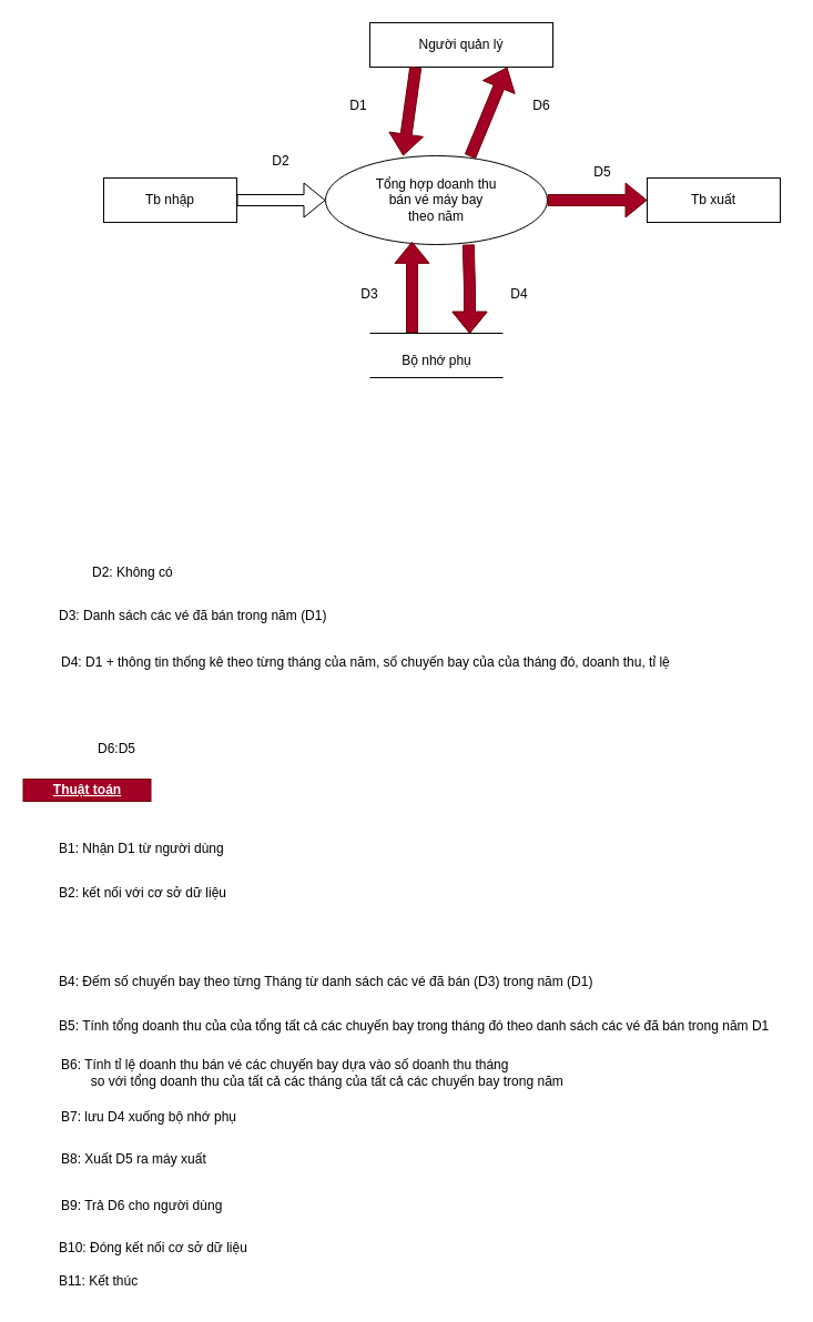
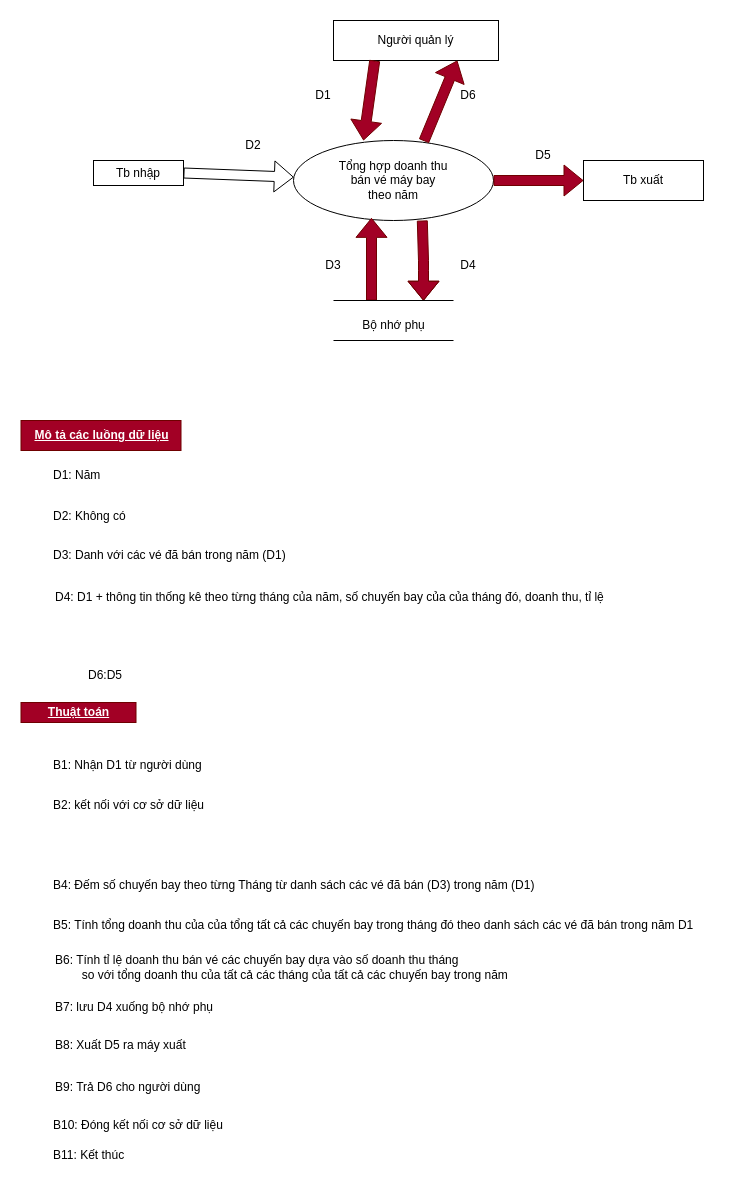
  <mxCell id="0" />
  <mxCell id="1" parent="0" />
  <mxCell id="2" style="edgeStyle=orthogonalEdgeStyle;rounded=0;orthogonalLoop=1;jettySize=auto;html=1;exitX=1;exitY=0.5;exitDx=0;exitDy=0;" parent="1" source="3" edge="1"><mxGeometry relative="1" as="geometry"><mxPoint x="503" y="180" as="targetPoint" /></mxGeometry></mxCell>
  <mxCell id="3" value="Tổng hợp doanh thu&lt;br&gt;bán vé máy bay&lt;br&gt;theo năm" style="ellipse;whiteSpace=wrap;html=1;" parent="1" vertex="1"><mxGeometry x="293" y="140" width="200" height="80" as="geometry" /></mxCell>
  <mxCell id="4" value="Người quản lý" style="rounded=0;whiteSpace=wrap;html=1;" parent="1" vertex="1"><mxGeometry x="333" y="20" width="165" height="40" as="geometry" /></mxCell>
- <mxCell id="5" value="Tb nhập" style="rounded=0;whiteSpace=wrap;html=1;" parent="1" vertex="1"><mxGeometry x="93" y="160" width="120" height="40" as="geometry" /></mxCell>
+ <mxCell id="5" value="Tb nhập" style="rounded=0;whiteSpace=wrap;html=1;" parent="1" vertex="1"><mxGeometry x="93" y="160" width="90" height="25" as="geometry" /></mxCell>
  <mxCell id="6" value="Tb xuất" style="rounded=0;whiteSpace=wrap;html=1;" parent="1" vertex="1"><mxGeometry x="583" y="160" width="120" height="40" as="geometry" /></mxCell>
  <mxCell id="7" value="" style="shape=flexArrow;endArrow=classic;html=1;rounded=0;exitX=0.25;exitY=1;exitDx=0;exitDy=0;fillColor=#a20025;strokeColor=#6F0000;" parent="1" source="4" edge="1"><mxGeometry width="50" height="50" relative="1" as="geometry"><mxPoint x="373" y="290" as="sourcePoint" /><mxPoint x="363" y="140" as="targetPoint" /></mxGeometry></mxCell>
  <mxCell id="8" value="" style="shape=flexArrow;endArrow=classic;html=1;rounded=0;exitX=0.652;exitY=0.008;exitDx=0;exitDy=0;exitPerimeter=0;entryX=0.75;entryY=1;entryDx=0;entryDy=0;fillColor=#a20025;strokeColor=#6F0000;" parent="1" source="3" target="4" edge="1"><mxGeometry width="50" height="50" relative="1" as="geometry"><mxPoint x="383" y="220" as="sourcePoint" /><mxPoint x="383" y="90" as="targetPoint" /></mxGeometry></mxCell>
  <mxCell id="9" value="" style="shape=flexArrow;endArrow=classic;html=1;rounded=0;exitX=1;exitY=0.5;exitDx=0;exitDy=0;" parent="1" source="5" target="3" edge="1"><mxGeometry width="50" height="50" relative="1" as="geometry"><mxPoint x="383" y="220" as="sourcePoint" /><mxPoint x="433" y="170" as="targetPoint" /></mxGeometry></mxCell>
  <mxCell id="10" value="" style="shape=flexArrow;endArrow=classic;html=1;rounded=0;fillColor=#a20025;strokeColor=#6F0000;" parent="1" source="3" edge="1"><mxGeometry width="50" height="50" relative="1" as="geometry"><mxPoint x="383" y="220" as="sourcePoint" /><mxPoint x="583" y="180" as="targetPoint" /></mxGeometry></mxCell>
  <mxCell id="11" value="" style="shape=flexArrow;endArrow=classic;html=1;rounded=0;exitX=0.644;exitY=0.997;exitDx=0;exitDy=0;exitPerimeter=0;fillColor=#a20025;strokeColor=#6F0000;" parent="1" edge="1"><mxGeometry width="50" height="50" relative="1" as="geometry"><mxPoint x="421.8" y="220" as="sourcePoint" /><mxPoint x="423" y="300.24" as="targetPoint" /><Array as="points"><mxPoint x="423" y="260.24" /><mxPoint x="423" y="270.24" /></Array></mxGeometry></mxCell>
  <mxCell id="12" value="" style="shape=flexArrow;endArrow=classic;html=1;rounded=0;entryX=0.39;entryY=0.967;entryDx=0;entryDy=0;entryPerimeter=0;fillColor=#a20025;strokeColor=#6F0000;" parent="1" target="3" edge="1"><mxGeometry width="50" height="50" relative="1" as="geometry"><mxPoint x="371" y="300" as="sourcePoint" /><mxPoint x="323" y="250" as="targetPoint" /></mxGeometry></mxCell>
  <mxCell id="13" value="D1" style="text;html=1;align=center;verticalAlign=middle;whiteSpace=wrap;rounded=0;" parent="1" vertex="1"><mxGeometry x="293" y="80" width="60" height="30" as="geometry" /></mxCell>
- <mxCell id="14" value="D6" style="text;html=1;align=center;verticalAlign=middle;whiteSpace=wrap;rounded=0;" parent="1" vertex="1"><mxGeometry x="458" y="80" width="60" height="30" as="geometry" /></mxCell>
+ <mxCell id="14" value="D6" style="text;html=1;align=center;verticalAlign=middle;whiteSpace=wrap;rounded=0;" parent="1" vertex="1"><mxGeometry x="438" y="80" width="60" height="30" as="geometry" /></mxCell>
  <mxCell id="15" value="D2" style="text;html=1;align=center;verticalAlign=middle;whiteSpace=wrap;rounded=0;" parent="1" vertex="1"><mxGeometry x="223" y="130" width="60" height="30" as="geometry" /></mxCell>
  <mxCell id="16" value="D3" style="text;html=1;align=center;verticalAlign=middle;whiteSpace=wrap;rounded=0;" parent="1" vertex="1"><mxGeometry x="303" y="250" width="60" height="30" as="geometry" /></mxCell>
  <mxCell id="17" value="D4" style="text;html=1;align=center;verticalAlign=middle;whiteSpace=wrap;rounded=0;" parent="1" vertex="1"><mxGeometry x="438" y="250" width="60" height="30" as="geometry" /></mxCell>
  <mxCell id="18" value="D5" style="text;html=1;align=center;verticalAlign=middle;whiteSpace=wrap;rounded=0;" parent="1" vertex="1"><mxGeometry x="513" y="140" width="60" height="30" as="geometry" /></mxCell>
- <mxCell id="20" value="D2: Không có" style="text;html=1;align=left;verticalAlign=middle;resizable=0;points=[];autosize=1;strokeColor=none;fillColor=none;" parent="1" vertex="1"><mxGeometry x="80.5" y="501" width="100" height="30" as="geometry" /></mxCell>
- <mxCell id="21" value="D3: Danh sách các vé đã bán trong năm (D1)&amp;nbsp;" style="text;html=1;align=left;verticalAlign=middle;resizable=0;points=[];autosize=1;strokeColor=none;fillColor=none;" parent="1" vertex="1"><mxGeometry x="50.5" y="540" width="270" height="30" as="geometry" /></mxCell>
+ <mxCell id="19" value="D1: Năm" style="text;html=1;align=left;verticalAlign=middle;resizable=0;points=[];autosize=1;strokeColor=none;fillColor=none;" parent="1" vertex="1"><mxGeometry x="50.5" y="460" width="70" height="30" as="geometry" /></mxCell>
+ <mxCell id="20" value="D2: Không có" style="text;html=1;align=left;verticalAlign=middle;resizable=0;points=[];autosize=1;strokeColor=none;fillColor=none;" parent="1" vertex="1"><mxGeometry x="50.5" y="501" width="100" height="30" as="geometry" /></mxCell>
+ <mxCell id="21" value="D3: Danh với các vé đã bán trong năm (D1)&amp;nbsp;" style="text;html=1;align=left;verticalAlign=middle;resizable=0;points=[];autosize=1;strokeColor=none;fillColor=none;" parent="1" vertex="1"><mxGeometry x="50.5" y="540" width="270" height="30" as="geometry" /></mxCell>
  <mxCell id="22" value="D4: D1 + thông tin thống kê theo từng tháng của năm, số chuyến bay của của tháng đó, doanh thu, tỉ lệ&amp;nbsp;" style="text;html=1;align=left;verticalAlign=middle;resizable=0;points=[];autosize=1;strokeColor=none;fillColor=none;" parent="1" vertex="1"><mxGeometry x="53" y="582" width="580" height="30" as="geometry" /></mxCell>
  <mxCell id="23" value="D6:D5" style="text;html=1;align=left;verticalAlign=middle;resizable=0;points=[];autosize=1;strokeColor=none;fillColor=none;" parent="1" vertex="1"><mxGeometry x="85.5" y="660" width="60" height="30" as="geometry" /></mxCell>
+ <mxCell id="24" value="&lt;b&gt;&lt;u&gt;Mô tả các luồng dữ liệu&lt;/u&gt;&lt;/b&gt;" style="text;html=1;align=center;verticalAlign=middle;resizable=0;points=[];autosize=1;strokeColor=#6F0000;fillColor=#a20025;fontColor=#ffffff;" parent="1" vertex="1"><mxGeometry x="20.5" y="420" width="160" height="30" as="geometry" /></mxCell>
  <mxCell id="25" value="&lt;b&gt;&lt;u&gt;Thuật toán&lt;/u&gt;&lt;/b&gt;" style="text;html=1;align=center;verticalAlign=middle;resizable=0;points=[];autosize=1;strokeColor=#6F0000;fillColor=#a20025;fontColor=#ffffff;" parent="1" vertex="1"><mxGeometry x="20.5" y="702" width="115" height="20" as="geometry" /></mxCell>
  <mxCell id="26" value="B1: Nhận D1 từ người dùng" style="text;html=1;align=left;verticalAlign=middle;resizable=0;points=[];autosize=1;strokeColor=none;fillColor=none;" parent="1" vertex="1"><mxGeometry x="50.5" y="750" width="170" height="30" as="geometry" /></mxCell>
  <mxCell id="27" value="B2: kết nối với cơ sở dữ liệu" style="text;html=1;align=left;verticalAlign=middle;resizable=0;points=[];autosize=1;strokeColor=none;fillColor=none;" parent="1" vertex="1"><mxGeometry x="50.5" y="790" width="170" height="30" as="geometry" /></mxCell>
  <mxCell id="28" value="B4: Đếm số chuyến bay theo từng Tháng từ danh sách các vé đã bán (D3) trong năm (D1)" style="text;html=1;align=left;verticalAlign=middle;resizable=0;points=[];autosize=1;strokeColor=none;fillColor=none;" parent="1" vertex="1"><mxGeometry x="50.5" y="870" width="500" height="30" as="geometry" /></mxCell>
  <mxCell id="29" value="B5: Tính tổng doanh thu của của tổng tất cả các chuyến bay trong tháng đó theo danh sách các vé đã bán trong năm D1" style="text;html=1;align=left;verticalAlign=middle;resizable=0;points=[];autosize=1;strokeColor=none;fillColor=none;" parent="1" vertex="1"><mxGeometry x="50.5" y="910" width="660" height="30" as="geometry" /></mxCell>
  <mxCell id="30" value="B6: Tính tỉ lệ doanh thu bán vé các chuyến bay dựa vào số doanh thu tháng&lt;br&gt;&lt;span style=&quot;white-space: pre;&quot;&gt;&#09;&lt;/span&gt;so với&amp;nbsp;tổng doanh thu của tất cả các tháng của tất cả các chuyến bay trong năm&amp;nbsp;" style="text;html=1;align=left;verticalAlign=middle;resizable=0;points=[];autosize=1;strokeColor=none;fillColor=none;" parent="1" vertex="1"><mxGeometry x="53" y="947" width="480" height="40" as="geometry" /></mxCell>
  <mxCell id="31" value="B7: lưu D4 xuống bộ nhớ phụ" style="text;html=1;align=left;verticalAlign=middle;resizable=0;points=[];autosize=1;strokeColor=none;fillColor=none;" parent="1" vertex="1"><mxGeometry x="53" y="992" width="180" height="30" as="geometry" /></mxCell>
  <mxCell id="32" value="B8: Xuất D5 ra máy xuất" style="text;html=1;align=left;verticalAlign=middle;resizable=0;points=[];autosize=1;strokeColor=none;fillColor=none;" parent="1" vertex="1"><mxGeometry x="53" y="1030" width="150" height="30" as="geometry" /></mxCell>
  <mxCell id="33" value="B9: Trả D6 cho người dùng" style="text;html=1;align=left;verticalAlign=middle;resizable=0;points=[];autosize=1;strokeColor=none;fillColor=none;" parent="1" vertex="1"><mxGeometry x="53" y="1072" width="170" height="30" as="geometry" /></mxCell>
  <mxCell id="34" value="B10: Đóng kết nối cơ sở dữ liệu" style="text;html=1;align=left;verticalAlign=middle;resizable=0;points=[];autosize=1;strokeColor=none;fillColor=none;" parent="1" vertex="1"><mxGeometry x="50.5" y="1110" width="190" height="30" as="geometry" /></mxCell>
  <mxCell id="35" value="" style="endArrow=none;html=1;rounded=0;" parent="1" edge="1"><mxGeometry width="50" height="50" relative="1" as="geometry"><mxPoint x="333" y="300" as="sourcePoint" /><mxPoint x="453" y="300" as="targetPoint" /></mxGeometry></mxCell>
  <mxCell id="36" value="" style="endArrow=none;html=1;rounded=0;" parent="1" edge="1"><mxGeometry width="50" height="50" relative="1" as="geometry"><mxPoint x="333" y="340" as="sourcePoint" /><mxPoint x="453" y="340" as="targetPoint" /></mxGeometry></mxCell>
  <mxCell id="37" value="Bộ nhớ phụ" style="text;html=1;align=center;verticalAlign=middle;resizable=0;points=[];autosize=1;strokeColor=none;fillColor=none;" parent="1" vertex="1"><mxGeometry x="348" y="310" width="90" height="30" as="geometry" /></mxCell>
  <mxCell id="38" value="B11: Kết thúc" style="text;html=1;align=left;verticalAlign=middle;resizable=0;points=[];autosize=1;strokeColor=none;fillColor=none;" parent="1" vertex="1"><mxGeometry x="50.5" y="1140" width="90" height="30" as="geometry" /></mxCell>
